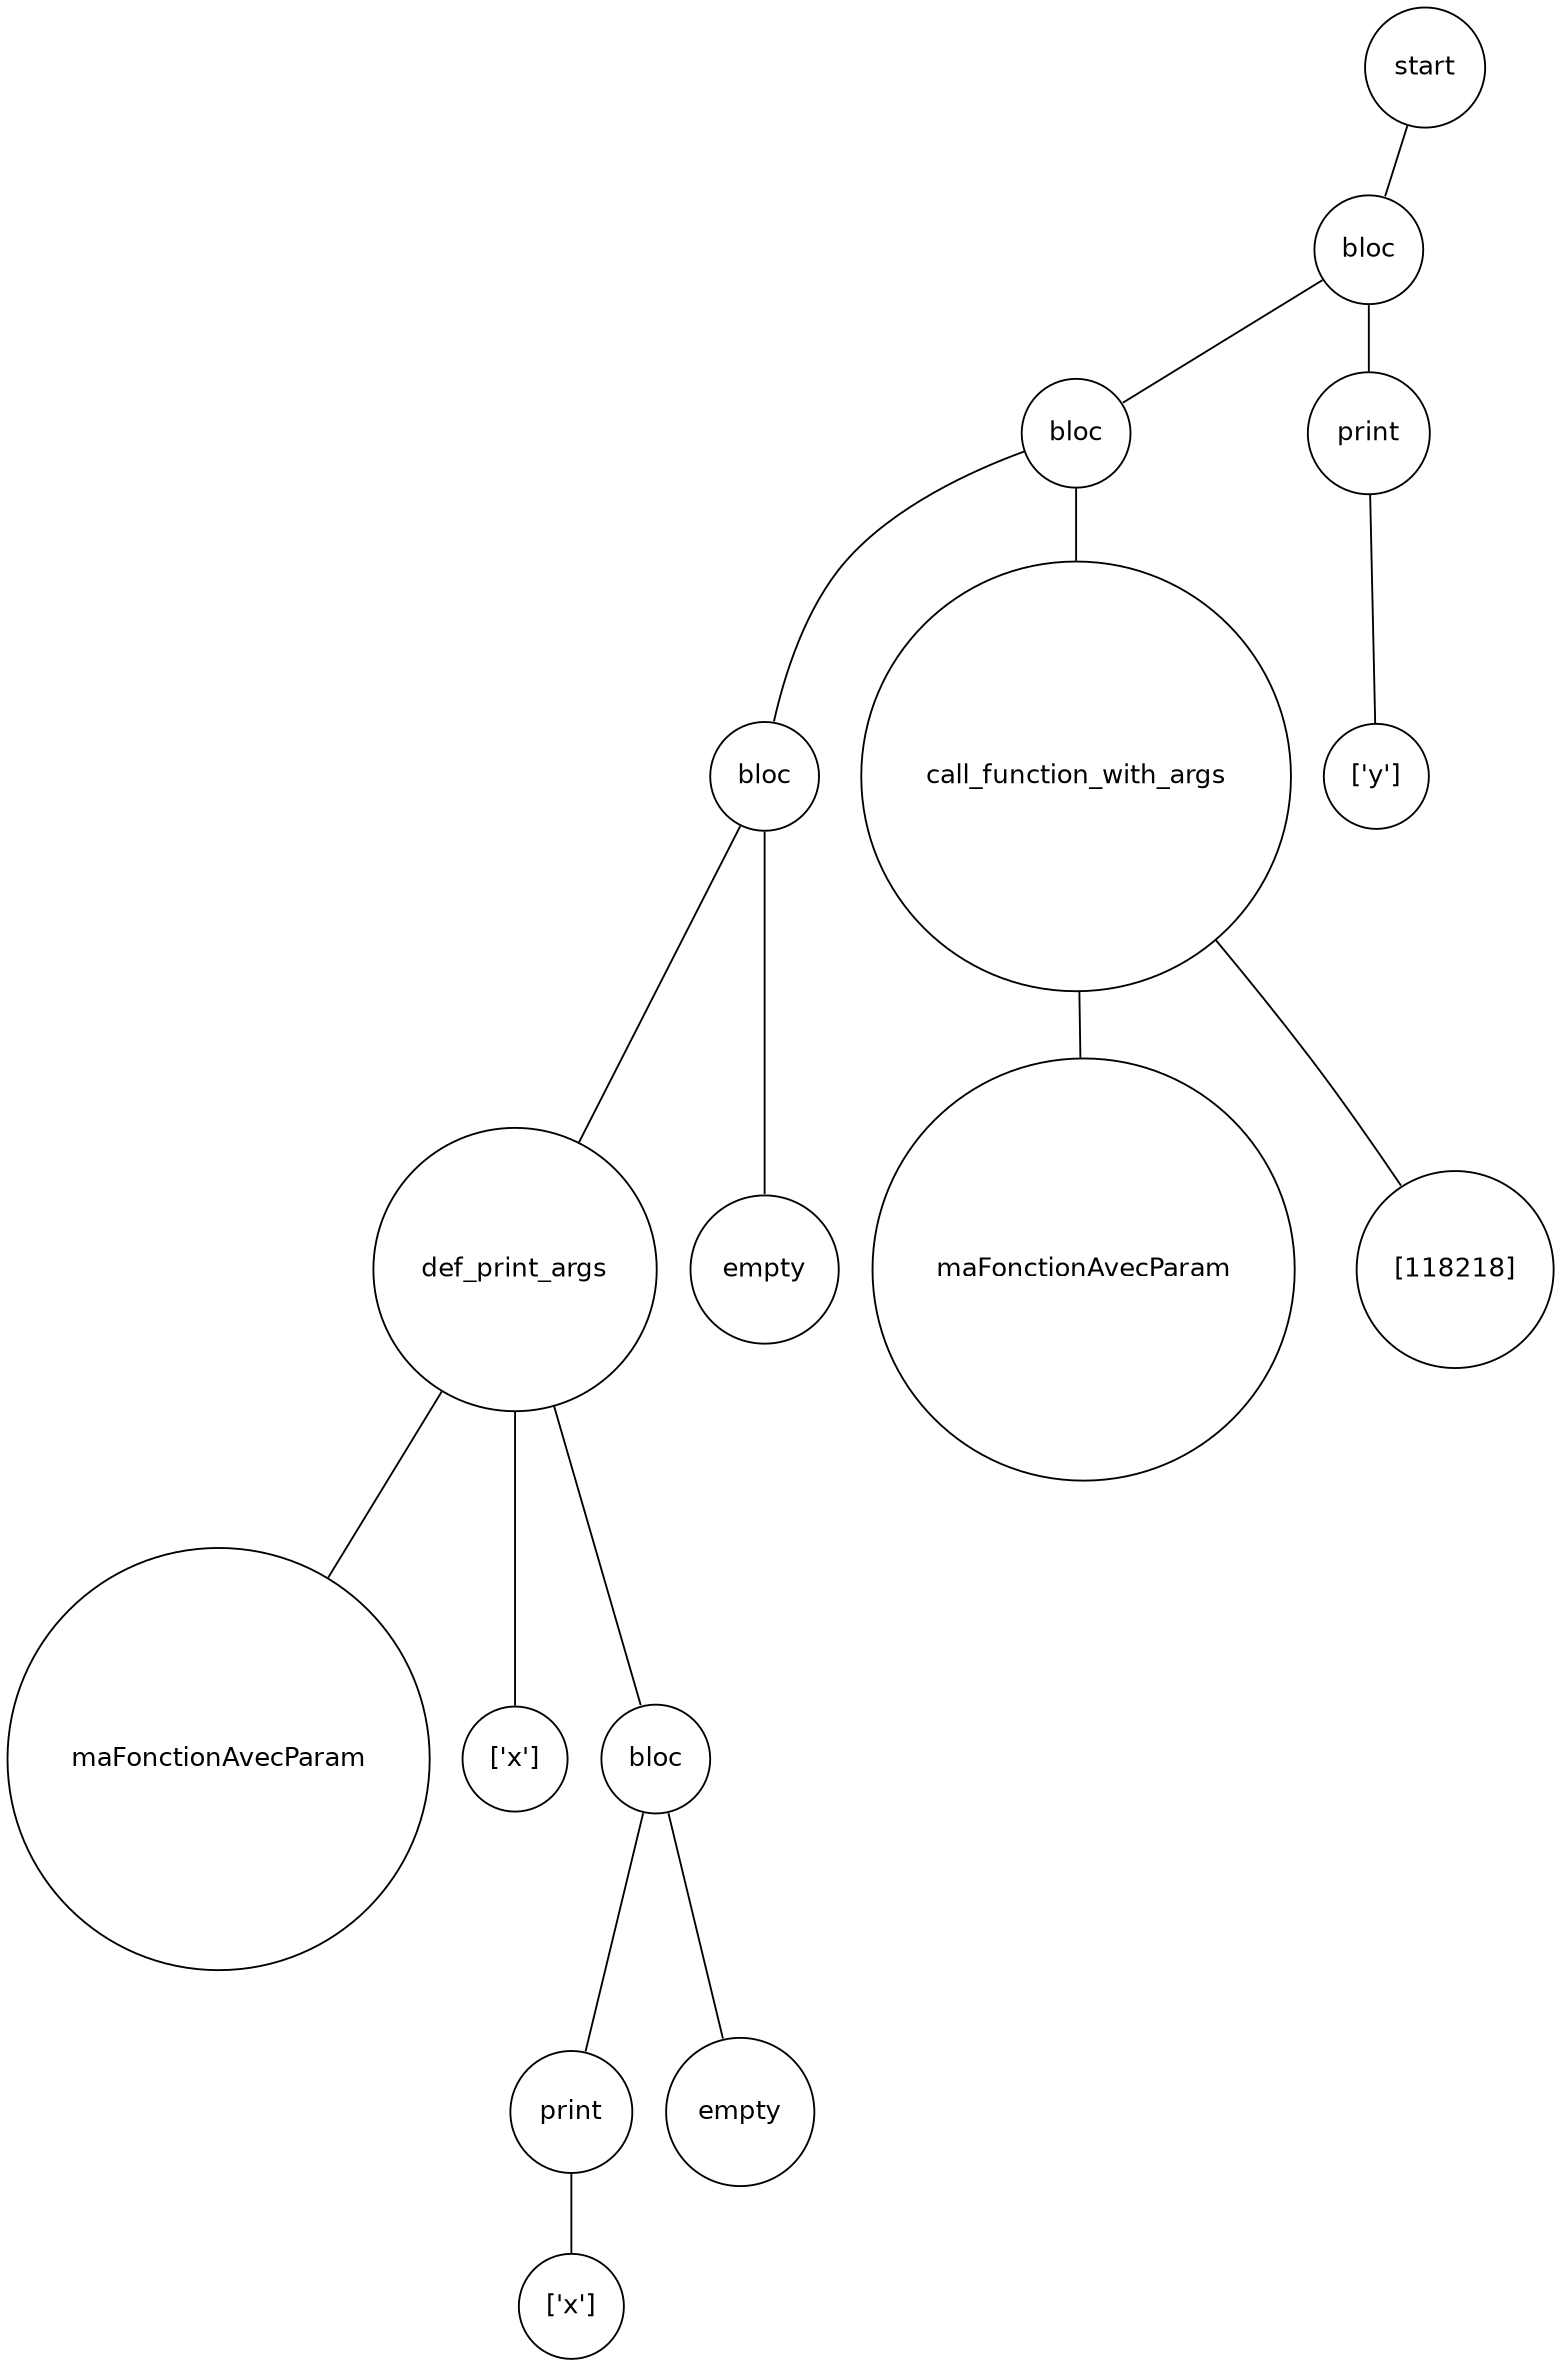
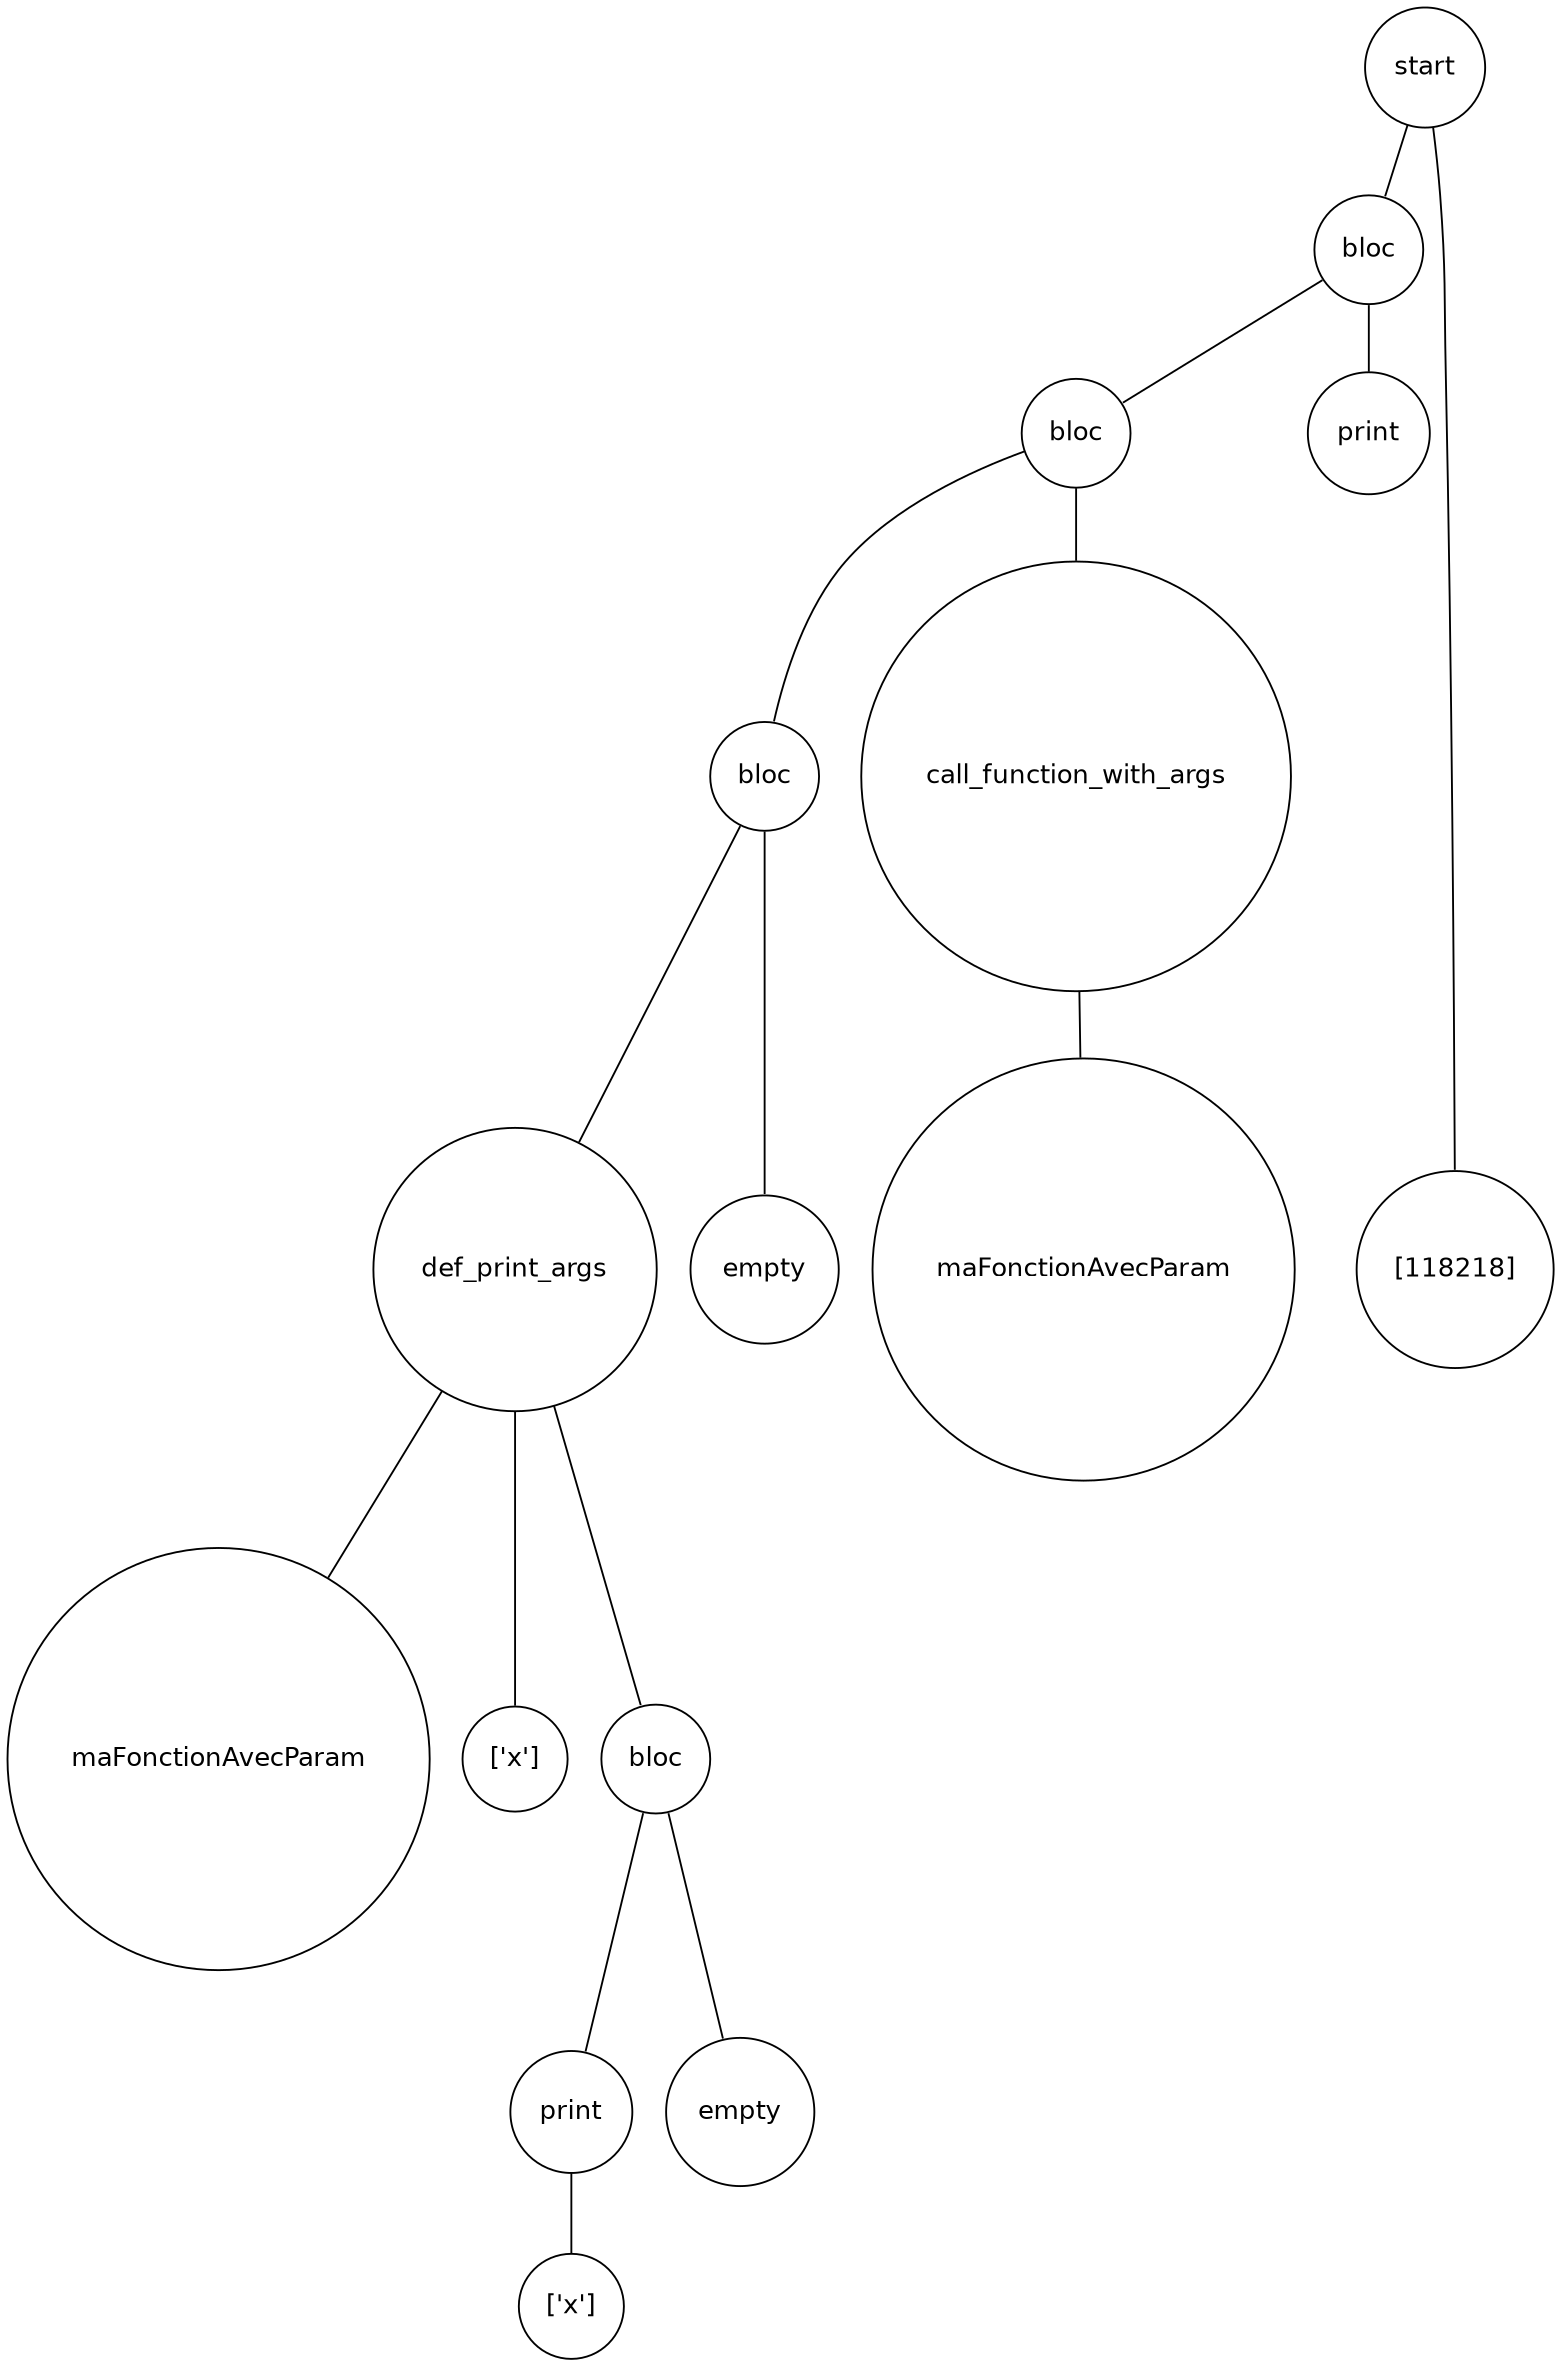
  digraph {
    fontname="DejaVu Sans"
    node [fontname="DejaVu Sans" shape=circle]
    edge [arrowsize=0 fontname="DejaVu Sans"]
    n1 [label=start]
    n2 [label=bloc]
    n3 [label=bloc]
    n4 [label=print]
    n5 [label=bloc]
    n6 [label=call_function_with_args]
-   n7 [label="['y']"]
    n8 [label=def_print_args]
    n9 [label=empty]
    n10 [label=maFonctionAvecParam]
    n11 [label="[118218]"]
    n12 [label=maFonctionAvecParam]
    n13 [label="['x']"]
    n14 [label=bloc]
    n15 [label=print]
    n16 [label=empty]
    n17 [label="['x']"]
    n1 -> n2
    n2 -> n3
    n2 -> n4
    n3 -> n5
    n3 -> n6
-   n4 -> n7
    n5 -> n8
    n5 -> n9
    n6 -> n10
-   n6 -> n11
+   n1 -> n11
    n8 -> n12
    n8 -> n13
    n8 -> n14
    n14 -> n15
    n14 -> n16
    n15 -> n17
  }
